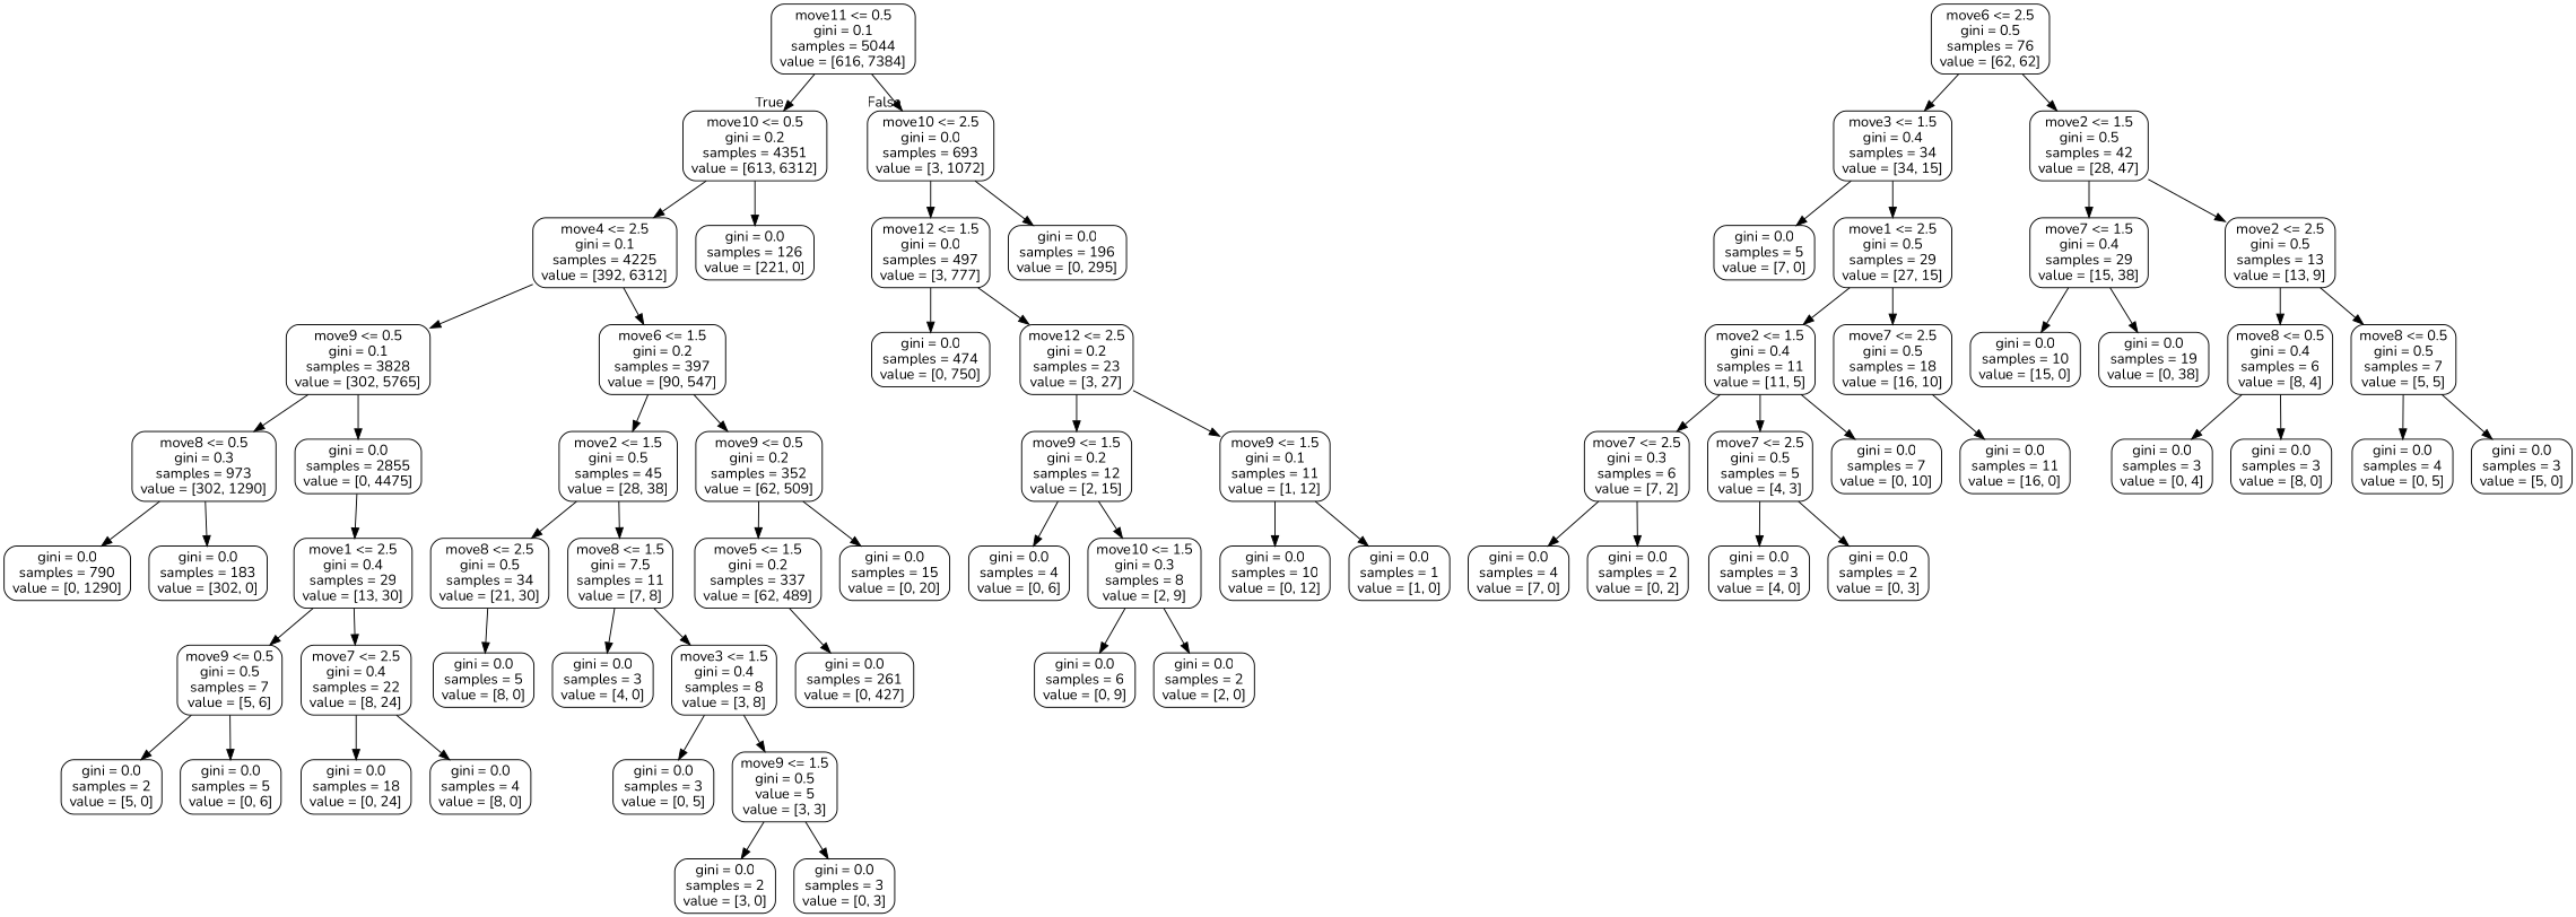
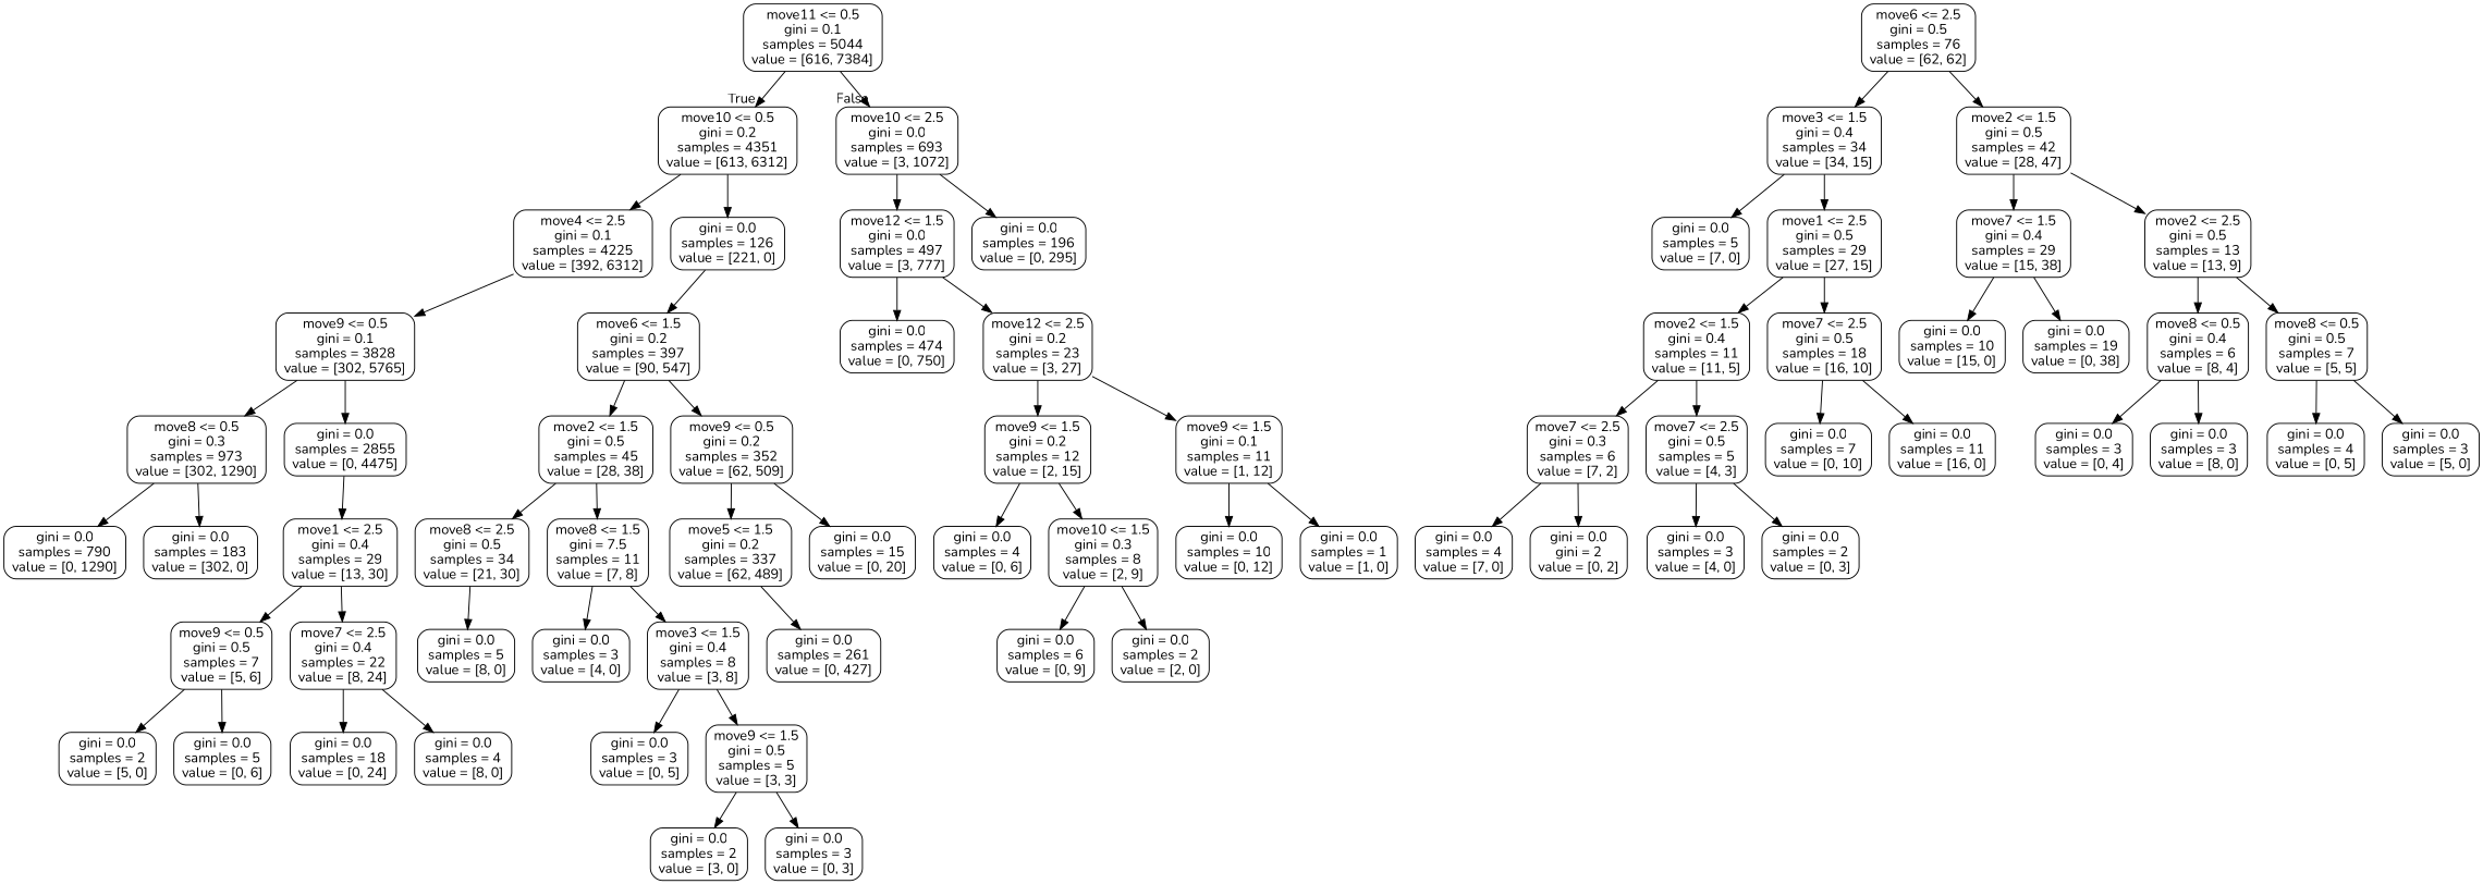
  digraph {
    fontname=Nunito
    node [color=black fontname=Nunito shape=box style=rounded]
    edge [fontname=Nunito]
    n1 [label="move11 <= 0.5\ngini = 0.1\nsamples = 5044\nvalue = [616, 7384]"]
    n2 [label="move10 <= 0.5\ngini = 0.2\nsamples = 4351\nvalue = [613, 6312]"]
    n3 [label="move10 <= 2.5\ngini = 0.0\nsamples = 693\nvalue = [3, 1072]"]
    n4 [label="move4 <= 2.5\ngini = 0.1\nsamples = 4225\nvalue = [392, 6312]"]
    n5 [label="gini = 0.0\nsamples = 126\nvalue = [221, 0]"]
    n6 [label="move12 <= 1.5\ngini = 0.0\nsamples = 497\nvalue = [3, 777]"]
    n7 [label="gini = 0.0\nsamples = 196\nvalue = [0, 295]"]
    n8 [label="move9 <= 0.5\ngini = 0.1\nsamples = 3828\nvalue = [302, 5765]"]
    n9 [label="move6 <= 1.5\ngini = 0.2\nsamples = 397\nvalue = [90, 547]"]
    n10 [label="move8 <= 0.5\ngini = 0.3\nsamples = 973\nvalue = [302, 1290]"]
    n11 [label="gini = 0.0\nsamples = 2855\nvalue = [0, 4475]"]
    n12 [label="move2 <= 1.5\ngini = 0.5\nsamples = 45\nvalue = [28, 38]"]
    n13 [label="move9 <= 0.5\ngini = 0.2\nsamples = 352\nvalue = [62, 509]"]
    n14 [label="gini = 0.0\nsamples = 790\nvalue = [0, 1290]"]
    n15 [label="gini = 0.0\nsamples = 183\nvalue = [302, 0]"]
    n16 [label="move1 <= 2.5\ngini = 0.4\nsamples = 29\nvalue = [13, 30]"]
    n17 [label="move8 <= 2.5\ngini = 0.5\nsamples = 34\nvalue = [21, 30]"]
    n18 [label="move8 <= 1.5\ngini = 7.5\nsamples = 11\nvalue = [7, 8]"]
    n19 [label="move5 <= 1.5\ngini = 0.2\nsamples = 337\nvalue = [62, 489]"]
    n20 [label="gini = 0.0\nsamples = 15\nvalue = [0, 20]"]
    n21 [label="gini = 0.0\nsamples = 5\nvalue = [8, 0]"]
    n22 [label="gini = 0.0\nsamples = 3\nvalue = [4, 0]"]
    n23 [label="move3 <= 1.5\ngini = 0.4\nsamples = 8\nvalue = [3, 8]"]
    n24 [label="move9 <= 0.5\ngini = 0.5\nsamples = 7\nvalue = [5, 6]"]
    n25 [label="move7 <= 2.5\ngini = 0.4\nsamples = 22\nvalue = [8, 24]"]
    n26 [label="gini = 0.0\nsamples = 2\nvalue = [5, 0]"]
    n27 [label="gini = 0.0\nsamples = 5\nvalue = [0, 6]"]
    n28 [label="gini = 0.0\nsamples = 18\nvalue = [0, 24]"]
    n29 [label="gini = 0.0\nsamples = 4\nvalue = [8, 0]"]
    n30 [label="gini = 0.0\nsamples = 3\nvalue = [0, 5]"]
-   n31 [label="move9 <= 1.5\ngini = 0.5\nvalue = 5\nvalue = [3, 3]"]
+   n31 [label="move9 <= 1.5\ngini = 0.5\nsamples = 5\nvalue = [3, 3]"]
    n32 [label="gini = 0.0\nsamples = 2\nvalue = [3, 0]"]
    n33 [label="gini = 0.0\nsamples = 3\nvalue = [0, 3]"]
    n34 [label="gini = 0.0\nsamples = 261\nvalue = [0, 427]"]
    n35 [label="move6 <= 2.5\ngini = 0.5\nsamples = 76\nvalue = [62, 62]"]
    n36 [label="move3 <= 1.5\ngini = 0.4\nsamples = 34\nvalue = [34, 15]"]
    n37 [label="move2 <= 1.5\ngini = 0.5\nsamples = 42\nvalue = [28, 47]"]
    n38 [label="gini = 0.0\nsamples = 5\nvalue = [7, 0]"]
    n39 [label="move1 <= 2.5\ngini = 0.5\nsamples = 29\nvalue = [27, 15]"]
    n40 [label="move7 <= 1.5\ngini = 0.4\nsamples = 29\nvalue = [15, 38]"]
    n41 [label="move2 <= 2.5\ngini = 0.5\nsamples = 13\nvalue = [13, 9]"]
    n42 [label="move2 <= 1.5\ngini = 0.4\nsamples = 11\nvalue = [11, 5]"]
    n43 [label="move7 <= 2.5\ngini = 0.5\nsamples = 18\nvalue = [16, 10]"]
    n44 [label="move7 <= 2.5\ngini = 0.3\nsamples = 6\nvalue = [7, 2]"]
    n45 [label="move7 <= 2.5\ngini = 0.5\nsamples = 5\nvalue = [4, 3]"]
    n46 [label="gini = 0.0\nsamples = 11\nvalue = [16, 0]"]
    n47 [label="gini = 0.0\nsamples = 7\nvalue = [0, 10]"]
    n48 [label="gini = 0.0\nsamples = 4\nvalue = [7, 0]"]
-   n49 [label="gini = 0.0\nsamples = 2\nvalue = [0, 2]"]
+   n49 [label="gini = 0.0\ngini = 2\nvalue = [0, 2]"]
    n50 [label="gini = 0.0\nsamples = 3\nvalue = [4, 0]"]
    n51 [label="gini = 0.0\nsamples = 2\nvalue = [0, 3]"]
    n52 [label="gini = 0.0\nsamples = 10\nvalue = [15, 0]"]
    n53 [label="gini = 0.0\nsamples = 19\nvalue = [0, 38]"]
    n54 [label="move8 <= 0.5\ngini = 0.4\nsamples = 6\nvalue = [8, 4]"]
    n55 [label="move8 <= 0.5\ngini = 0.5\nsamples = 7\nvalue = [5, 5]"]
    n56 [label="gini = 0.0\nsamples = 3\nvalue = [0, 4]"]
    n57 [label="gini = 0.0\nsamples = 3\nvalue = [8, 0]"]
    n58 [label="gini = 0.0\nsamples = 4\nvalue = [0, 5]"]
    n59 [label="gini = 0.0\nsamples = 3\nvalue = [5, 0]"]
    n60 [label="gini = 0.0\nsamples = 474\nvalue = [0, 750]"]
    n61 [label="move12 <= 2.5\ngini = 0.2\nsamples = 23\nvalue = [3, 27]"]
    n62 [label="move9 <= 1.5\ngini = 0.2\nsamples = 12\nvalue = [2, 15]"]
    n63 [label="move9 <= 1.5\ngini = 0.1\nsamples = 11\nvalue = [1, 12]"]
    n64 [label="gini = 0.0\nsamples = 4\nvalue = [0, 6]"]
    n65 [label="move10 <= 1.5\ngini = 0.3\nsamples = 8\nvalue = [2, 9]"]
    n66 [label="gini = 0.0\nsamples = 10\nvalue = [0, 12]"]
    n67 [label="gini = 0.0\nsamples = 1\nvalue = [1, 0]"]
    n68 [label="gini = 0.0\nsamples = 6\nvalue = [0, 9]"]
    n69 [label="gini = 0.0\nsamples = 2\nvalue = [2, 0]"]
    n1 -> n2 [headlabel=True labelangle=45 labeldistance=2.5]
    n1 -> n3 [headlabel=False labelangle=-45 labeldistance=2.5]
    n2 -> n4
    n2 -> n5
    n3 -> n6
    n3 -> n7
    n4 -> n8
-   n4 -> n9
+   n5 -> n9
    n6 -> n60
    n6 -> n61
    n8 -> n10
    n8 -> n11
    n9 -> n12
    n9 -> n13
    n10 -> n14
    n10 -> n15
    n11 -> n16
    n12 -> n17
    n12 -> n18
    n13 -> n19
    n13 -> n20
    n16 -> n24
    n16 -> n25
    n17 -> n21
    n18 -> n22
    n18 -> n23
    n19 -> n34
    n23 -> n30
    n23 -> n31
    n24 -> n26
    n24 -> n27
    n25 -> n28
    n25 -> n29
    n31 -> n32
    n31 -> n33
    n35 -> n36
    n35 -> n37
    n36 -> n38
    n36 -> n39
    n37 -> n40
    n37 -> n41
    n39 -> n42
    n39 -> n43
    n40 -> n52
    n40 -> n53
    n41 -> n54
    n41 -> n55
    n42 -> n44
    n42 -> n45
    n43 -> n46
-   n42 -> n47
+   n43 -> n47
    n44 -> n48
    n44 -> n49
    n45 -> n50
    n45 -> n51
    n54 -> n56
    n54 -> n57
    n55 -> n58
    n55 -> n59
    n61 -> n62
    n61 -> n63
    n62 -> n64
    n62 -> n65
    n63 -> n66
    n63 -> n67
    n65 -> n68
    n65 -> n69
  }
